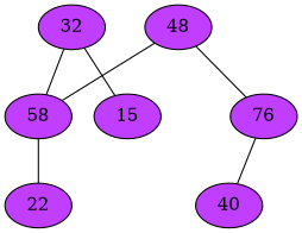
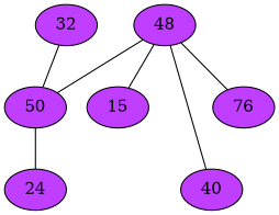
  strict graph {
    node [fillcolor=darkorchid1 style=filled]
    n1 [label=32]
-   n2 [label=58]
+   n2 [label=50]
    n3 [label=15]
-   n4 [label=22]
+   n4 [label=24]
    n5 [label=48]
    n6 [label=40]
    n7 [label=76]
    n1 -- n2
-   n1 -- n3
+   n5 -- n3
    n2 -- n4
    n5 -- n2
-   n7 -- n6
+   n5 -- n6
    n5 -- n7
  }
